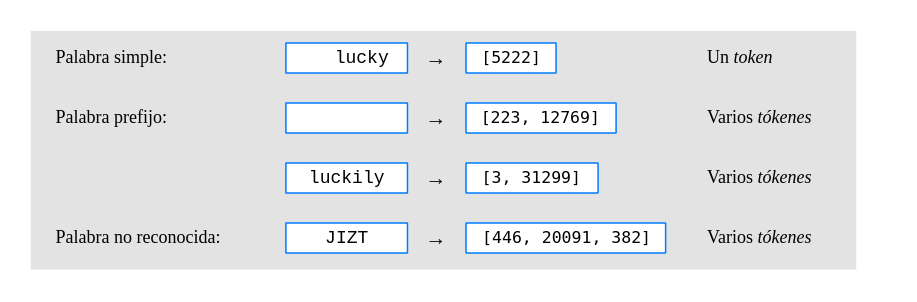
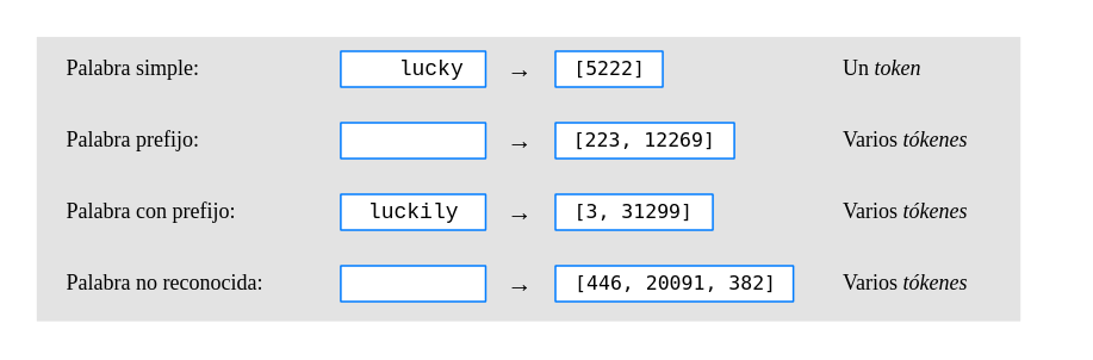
  <mxCell id="0" />
  <mxCell id="1" parent="0" />
  <mxCell id="2" value="" style="rounded=0;whiteSpace=wrap;html=1;strokeColor=none;fillColor=#E3E3E3;" vertex="1" parent="1"><mxGeometry x="20" y="20" width="550" height="159" as="geometry" /></mxCell>
  <mxCell id="3" value="&lt;font data-font-src=&quot;https://fonts.googleapis.com/css?family=Ubuntu&quot; face=&quot;Ubuntu&quot;&gt;Palabra prefijo:&lt;br&gt;&lt;/font&gt;" style="text;html=1;strokeColor=none;fillColor=none;align=left;verticalAlign=middle;whiteSpace=wrap;rounded=0;" vertex="1" parent="1"><mxGeometry x="35" y="68" width="120" height="20" as="geometry" /></mxCell>
+ <mxCell id="4" value="&lt;font data-font-src=&quot;https://fonts.googleapis.com/css?family=Ubuntu&quot; face=&quot;Ubuntu&quot;&gt;Palabra con prefijo:&lt;/font&gt;" style="text;html=1;strokeColor=none;fillColor=none;align=left;verticalAlign=middle;whiteSpace=wrap;rounded=0;" vertex="1" parent="1"><mxGeometry x="35" y="108" width="120" height="20" as="geometry" /></mxCell>
  <mxCell id="5" value="" style="group" vertex="1" connectable="0" parent="1"><mxGeometry x="190" y="68" width="81" height="20" as="geometry" /></mxCell>
  <mxCell id="6" value="" style="rounded=1;whiteSpace=wrap;html=1;arcSize=1;strokeColor=#007cffff;fillColor=#FFFFFF;fontFamily=Ubuntu;fontSource=https%3A%2F%2Ffonts.googleapis.com%2Fcss%3Ffamily%3DUbuntu;" vertex="1" parent="5"><mxGeometry width="81" height="20" as="geometry" /></mxCell>
  <mxCell id="7" value="&lt;font data-font-src=&quot;https://fonts.googleapis.com/css?family=Ubuntu&quot; face=&quot;Ubuntu&quot;&gt;Palabra no reconocida:&lt;/font&gt;" style="text;html=1;strokeColor=none;fillColor=none;align=left;verticalAlign=middle;whiteSpace=wrap;rounded=0;" vertex="1" parent="1"><mxGeometry x="35" y="148" width="130" height="20" as="geometry" /></mxCell>
  <mxCell id="8" value="" style="group" vertex="1" connectable="0" parent="1"><mxGeometry x="190" y="108" width="81" height="20" as="geometry" /></mxCell>
  <mxCell id="9" value="" style="rounded=1;whiteSpace=wrap;html=1;arcSize=1;strokeColor=#007cffff;fillColor=#FFFFFF;fontFamily=Ubuntu;fontSource=https%3A%2F%2Ffonts.googleapis.com%2Fcss%3Ffamily%3DUbuntu;" vertex="1" parent="8"><mxGeometry width="81" height="20" as="geometry" /></mxCell>
  <mxCell id="10" value="luckily" style="text;html=1;fillColor=none;align=center;verticalAlign=middle;rounded=0;labelPosition=center;verticalLabelPosition=middle;fontFamily=Courier New;labelBorderColor=none;spacing=0;spacingLeft=0;whiteSpace=wrap;" vertex="1" parent="8"><mxGeometry x="19.5" y="4.5" width="42" height="13" as="geometry" /></mxCell>
  <mxCell id="11" value="" style="group" vertex="1" connectable="0" parent="1"><mxGeometry x="190" y="148" width="81" height="20" as="geometry" /></mxCell>
  <mxCell id="12" value="" style="rounded=1;whiteSpace=wrap;html=1;arcSize=1;strokeColor=#007cffff;fillColor=#FFFFFF;fontFamily=Ubuntu;fontSource=https%3A%2F%2Ffonts.googleapis.com%2Fcss%3Ffamily%3DUbuntu;" vertex="1" parent="11"><mxGeometry width="81" height="20" as="geometry" /></mxCell>
- <mxCell id="13" value="JIZT" style="text;html=1;fillColor=none;align=center;verticalAlign=middle;rounded=0;labelPosition=center;verticalLabelPosition=middle;fontFamily=Courier New;labelBorderColor=none;spacing=0;spacingLeft=0;whiteSpace=wrap;" vertex="1" parent="11"><mxGeometry x="19.5" y="4.5" width="42" height="13" as="geometry" /></mxCell>
  <mxCell id="14" value="" style="group" vertex="1" connectable="0" parent="1"><mxGeometry x="310" y="108" width="90" height="20" as="geometry" /></mxCell>
  <mxCell id="15" value="" style="rounded=1;whiteSpace=wrap;html=1;arcSize=1;strokeColor=#007cffff;fillColor=#FFFFFF;fontFamily=Ubuntu;fontSource=https%3A%2F%2Ffonts.googleapis.com%2Fcss%3Ffamily%3DUbuntu;" vertex="1" parent="14"><mxGeometry width="88" height="20" as="geometry" /></mxCell>
  <mxCell id="16" value="&lt;pre style=&quot;font-size: 11px&quot;&gt;[3, &lt;span style=&quot;font-family: monospace&quot;&gt;&lt;span style=&quot;color: #000000 ; background-color: #ffffff&quot;&gt;31299&lt;/span&gt;&lt;/span&gt;]&lt;/pre&gt;" style="text;html=1;fillColor=none;align=center;verticalAlign=middle;rounded=0;labelPosition=center;verticalLabelPosition=middle;fontFamily=Courier New;labelBorderColor=none;spacing=0;spacingLeft=0;whiteSpace=wrap;" vertex="1" parent="14"><mxGeometry x="11.966" y="3.5" width="64.068" height="13" as="geometry" /></mxCell>
  <mxCell id="17" value="" style="group" vertex="1" connectable="0" parent="1"><mxGeometry x="310" y="148" width="133" height="20" as="geometry" /></mxCell>
  <mxCell id="18" value="" style="rounded=1;whiteSpace=wrap;html=1;arcSize=1;strokeColor=#007cffff;fillColor=#FFFFFF;fontFamily=Ubuntu;fontSource=https%3A%2F%2Ffonts.googleapis.com%2Fcss%3Ffamily%3DUbuntu;" vertex="1" parent="17"><mxGeometry width="133" height="20" as="geometry" /></mxCell>
  <mxCell id="19" value="&lt;pre style=&quot;font-size: 11px&quot;&gt;[&lt;span style=&quot;font-family: monospace&quot;&gt;&lt;span style=&quot;color: #000000 ; background-color: #ffffff&quot;&gt;446, 20091, 382&lt;/span&gt;&lt;/span&gt;&lt;span style=&quot;font-family: monospace&quot;&gt;&lt;span style=&quot;color: #000000 ; background-color: #ffffff&quot;&gt;&lt;/span&gt;&lt;/span&gt;]&lt;/pre&gt;" style="text;html=1;fillColor=none;align=center;verticalAlign=middle;rounded=0;labelPosition=center;verticalLabelPosition=middle;fontFamily=Courier New;labelBorderColor=none;spacing=0;spacingLeft=0;whiteSpace=wrap;" vertex="1" parent="17"><mxGeometry x="20.729" y="3.5" width="92.542" height="13" as="geometry" /></mxCell>
  <mxCell id="20" value="&lt;font data-font-src=&quot;https://fonts.googleapis.com/css?family=Ubuntu&quot; face=&quot;Ubuntu&quot;&gt;Varios &lt;i&gt;tókenes&lt;/i&gt;&lt;/font&gt;" style="text;html=1;strokeColor=none;fillColor=none;align=left;verticalAlign=middle;whiteSpace=wrap;rounded=0;" vertex="1" parent="1"><mxGeometry x="469" y="68" width="120" height="20" as="geometry" /></mxCell>
  <mxCell id="21" value="&lt;font data-font-src=&quot;https://fonts.googleapis.com/css?family=Ubuntu&quot; face=&quot;Ubuntu&quot;&gt;Varios &lt;i&gt;tókenes&lt;/i&gt;&lt;/font&gt;" style="text;html=1;strokeColor=none;fillColor=none;align=left;verticalAlign=middle;whiteSpace=wrap;rounded=0;" vertex="1" parent="1"><mxGeometry x="469" y="108" width="120" height="20" as="geometry" /></mxCell>
  <mxCell id="22" value="&lt;font data-font-src=&quot;https://fonts.googleapis.com/css?family=Ubuntu&quot; face=&quot;Ubuntu&quot;&gt;Varios &lt;i&gt;tókenes&lt;/i&gt;&lt;/font&gt;" style="text;html=1;strokeColor=none;fillColor=none;align=left;verticalAlign=middle;whiteSpace=wrap;rounded=0;" vertex="1" parent="1"><mxGeometry x="469" y="148" width="120" height="20" as="geometry" /></mxCell>
  <mxCell id="23" value="&lt;font style=&quot;font-size: 14px&quot;&gt;→&lt;/font&gt;" style="text;html=1;strokeColor=none;fillColor=none;align=center;verticalAlign=middle;whiteSpace=wrap;rounded=0;" vertex="1" parent="1"><mxGeometry x="271" y="68" width="39" height="20" as="geometry" /></mxCell>
  <mxCell id="24" value="&lt;font style=&quot;font-size: 14px&quot;&gt;→&lt;/font&gt;" style="text;html=1;strokeColor=none;fillColor=none;align=center;verticalAlign=middle;whiteSpace=wrap;rounded=0;" vertex="1" parent="1"><mxGeometry x="271" y="108" width="39" height="20" as="geometry" /></mxCell>
  <mxCell id="25" value="&lt;font style=&quot;font-size: 14px&quot;&gt;→&lt;/font&gt;" style="text;html=1;strokeColor=none;fillColor=none;align=center;verticalAlign=middle;whiteSpace=wrap;rounded=0;" vertex="1" parent="1"><mxGeometry x="271" y="148" width="39" height="20" as="geometry" /></mxCell>
  <mxCell id="26" value="&lt;font data-font-src=&quot;https://fonts.googleapis.com/css?family=Ubuntu&quot; face=&quot;Ubuntu&quot;&gt;Palabra simple:&lt;/font&gt;" style="text;html=1;strokeColor=none;fillColor=none;align=left;verticalAlign=middle;whiteSpace=wrap;rounded=0;" vertex="1" parent="1"><mxGeometry x="35" y="28" width="120" height="20" as="geometry" /></mxCell>
  <mxCell id="27" value="" style="group" vertex="1" connectable="0" parent="1"><mxGeometry x="190" y="28" width="81" height="20" as="geometry" /></mxCell>
  <mxCell id="28" value="" style="rounded=1;whiteSpace=wrap;html=1;arcSize=1;strokeColor=#007cffff;fillColor=#FFFFFF;fontFamily=Ubuntu;fontSource=https%3A%2F%2Ffonts.googleapis.com%2Fcss%3Ffamily%3DUbuntu;" vertex="1" parent="27"><mxGeometry width="81" height="20" as="geometry" /></mxCell>
  <mxCell id="29" value="lucky" style="text;html=1;fillColor=none;align=center;verticalAlign=middle;rounded=0;labelPosition=center;verticalLabelPosition=middle;fontFamily=Courier New;labelBorderColor=none;spacing=0;spacingLeft=0;whiteSpace=wrap;" vertex="1" parent="27"><mxGeometry x="29.5" y="4.5" width="42" height="13" as="geometry" /></mxCell>
  <mxCell id="30" value="&lt;font style=&quot;font-size: 14px&quot;&gt;→&lt;/font&gt;" style="text;html=1;strokeColor=none;fillColor=none;align=center;verticalAlign=middle;whiteSpace=wrap;rounded=0;" vertex="1" parent="1"><mxGeometry x="271" y="28" width="39" height="20" as="geometry" /></mxCell>
  <mxCell id="31" value="" style="group" vertex="1" connectable="0" parent="1"><mxGeometry x="310" y="28" width="60" height="20" as="geometry" /></mxCell>
  <mxCell id="32" value="" style="rounded=1;whiteSpace=wrap;html=1;arcSize=1;strokeColor=#007cffff;fillColor=#FFFFFF;fontFamily=Ubuntu;fontSource=https%3A%2F%2Ffonts.googleapis.com%2Fcss%3Ffamily%3DUbuntu;" vertex="1" parent="31"><mxGeometry width="60" height="20" as="geometry" /></mxCell>
  <mxCell id="33" value="&lt;pre style=&quot;font-size: 11px&quot;&gt;[5222]&lt;/pre&gt;" style="text;html=1;fillColor=none;align=center;verticalAlign=middle;rounded=0;labelPosition=center;verticalLabelPosition=middle;fontFamily=Courier New;labelBorderColor=none;spacing=0;spacingLeft=0;whiteSpace=wrap;" vertex="1" parent="31"><mxGeometry x="8.644" y="3.5" width="42.712" height="13" as="geometry" /></mxCell>
  <mxCell id="34" value="&lt;font data-font-src=&quot;https://fonts.googleapis.com/css?family=Ubuntu&quot; face=&quot;Ubuntu&quot;&gt;Un &lt;i&gt;token&lt;/i&gt;&lt;/font&gt;" style="text;html=1;strokeColor=none;fillColor=none;align=left;verticalAlign=middle;whiteSpace=wrap;rounded=0;" vertex="1" parent="1"><mxGeometry x="469" y="28" width="120" height="20" as="geometry" /></mxCell>
  <mxCell id="35" value="" style="group" vertex="1" connectable="0" parent="1"><mxGeometry x="310" y="68" width="100" height="20" as="geometry" /></mxCell>
  <mxCell id="36" value="" style="rounded=1;whiteSpace=wrap;html=1;arcSize=1;strokeColor=#007cffff;fillColor=#FFFFFF;fontFamily=Ubuntu;fontSource=https%3A%2F%2Ffonts.googleapis.com%2Fcss%3Ffamily%3DUbuntu;" vertex="1" parent="35"><mxGeometry width="100" height="20" as="geometry" /></mxCell>
- <mxCell id="37" value="&lt;pre style=&quot;font-size: 11px&quot;&gt;[223, &lt;span style=&quot;font-family: monospace&quot;&gt;&lt;span style=&quot;color: #000000 ; background-color: #ffffff&quot;&gt;12769&lt;/span&gt;&lt;/span&gt;]&lt;/pre&gt;" style="text;html=1;fillColor=none;align=center;verticalAlign=middle;rounded=0;labelPosition=center;verticalLabelPosition=middle;fontFamily=Courier New;labelBorderColor=none;spacing=0;spacingLeft=0;whiteSpace=wrap;" vertex="1" parent="35"><mxGeometry x="17.966" y="3.5" width="64.068" height="13" as="geometry" /></mxCell>
+ <mxCell id="37" value="&lt;pre style=&quot;font-size: 11px&quot;&gt;[223, &lt;span style=&quot;font-family: monospace&quot;&gt;&lt;span style=&quot;color: #000000 ; background-color: #ffffff&quot;&gt;12269&lt;/span&gt;&lt;/span&gt;]&lt;/pre&gt;" style="text;html=1;fillColor=none;align=center;verticalAlign=middle;rounded=0;labelPosition=center;verticalLabelPosition=middle;fontFamily=Courier New;labelBorderColor=none;spacing=0;spacingLeft=0;whiteSpace=wrap;" vertex="1" parent="35"><mxGeometry x="17.966" y="3.5" width="64.068" height="13" as="geometry" /></mxCell>
